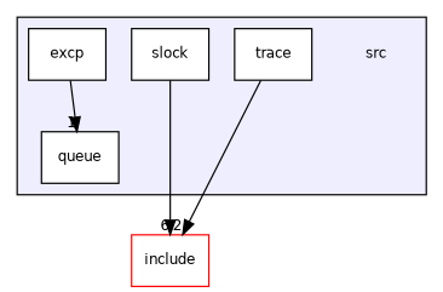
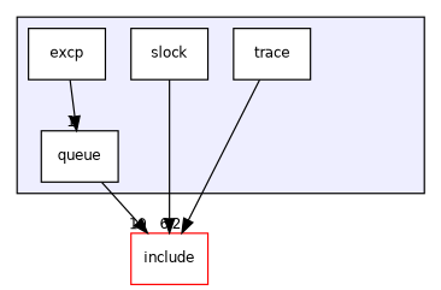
  digraph {
    compound=true
    node [fontname=Helvetica fontsize=10 shape=box color=black fillcolor=white style=filled]
    edge [labeldistance=1.5 labelfontname=Helvetica labelfontsize=10]
-   n1 [label=src shape=plaintext color="" fillcolor="" style=""]
    n2 [label=excp]
    n3 [label=queue]
    n4 [label=slock]
    n5 [label=trace]
    n6 [color=red label=include]
    subgraph cluster_1 {
      bgcolor="#eeeeff"
      pencolor=black
-     n1
      n2
      n3
      n4
      n5
    }
    n2 -> n3 [headlabel=1]
+   n3 -> n6 [headlabel=19]
    n4 -> n6 [headlabel=6]
    n5 -> n6 [headlabel=2]
  }
